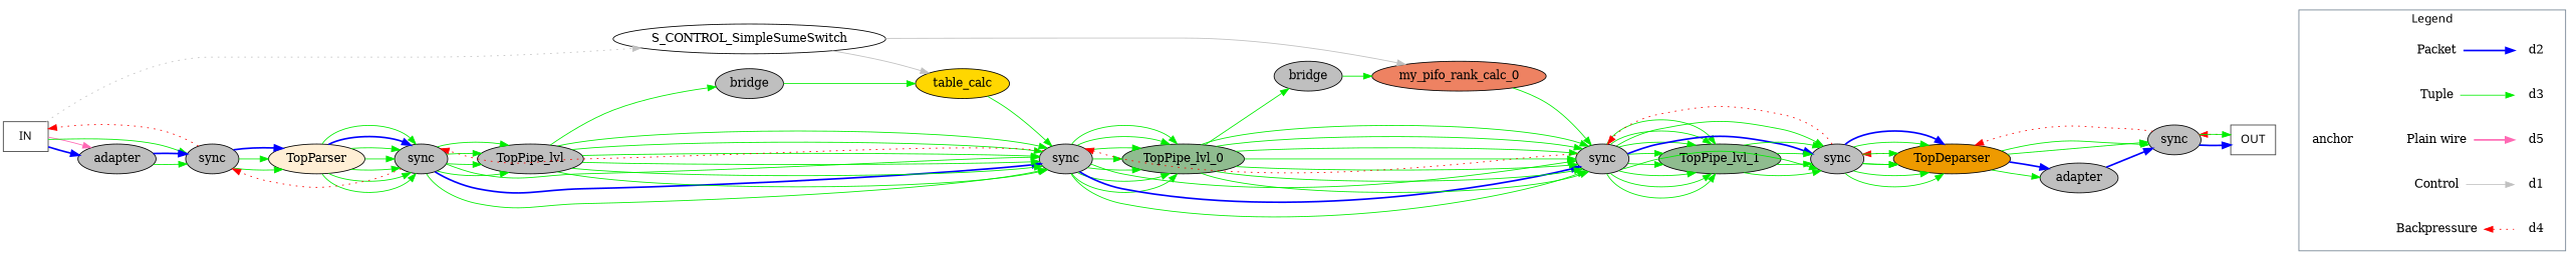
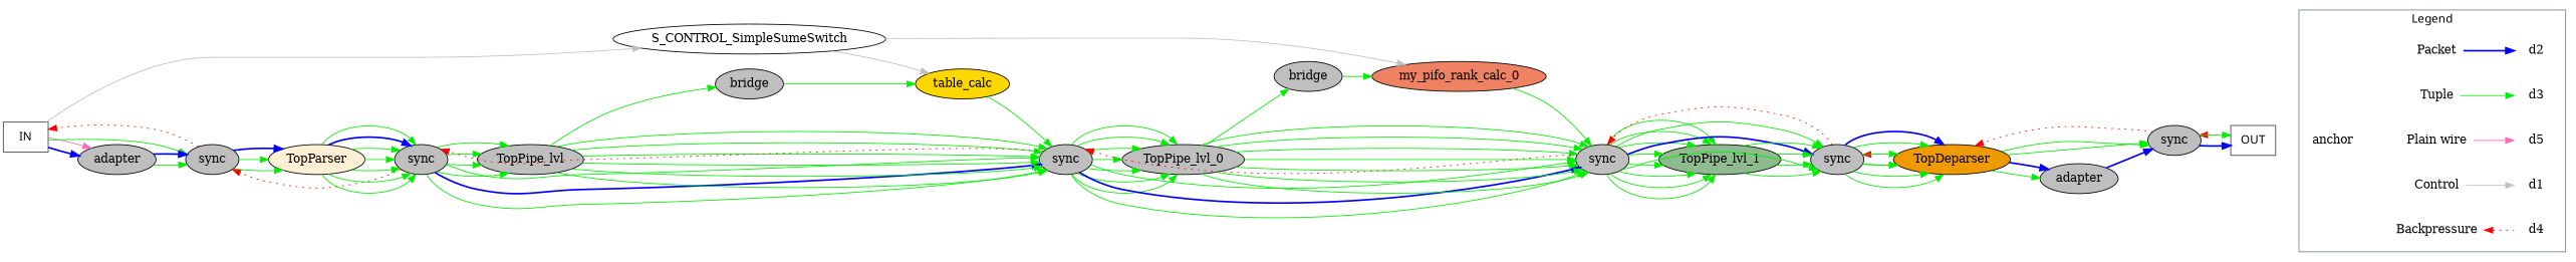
  digraph {
    rankdir=LR
    node [style=filled]
    edge [color=green2]
    n1 [label=Backpressure shape=plaintext style=""]
    d4 [shape=plaintext style=""]
    n3 [label=Control shape=plaintext style=""]
    d1 [shape=plaintext style=""]
    n5 [label="Plain wire" shape=plaintext style=""]
    d5 [shape=plaintext style=""]
    n7 [label=Tuple shape=plaintext style=""]
    d3 [shape=plaintext style=""]
    n9 [label=Packet shape=plaintext style=""]
    d2 [shape=plaintext style=""]
    anchor [shape=plaintext style=""]
    n12 [color=gray24 fontname="times:italic" label=IN shape=box style=""]
    n13 [fillcolor=gray75 label=adapter]
    n14 [fillcolor=gray75 label=sync]
    S_CONTROL_SimpleSumeSwitch [style=""]
    TopParser [fillcolor=papayawhip]
    table_calc [fillcolor=gold]
    my_pifo_rank_calc_0 [fillcolor=salmon2]
    n19 [color=gray24 fontname="times:italic" label=OUT shape=box style=""]
    n20 [fillcolor=gray75 label=sync]
    TopDeparser [fillcolor=orange2]
    n22 [fillcolor=gray75 label=sync]
    TopPipe_lvl [fillcolor=gray75]
    n24 [fillcolor=gray75 label=sync]
    n25 [fillcolor=gray75 label=bridge]
-   TopPipe_lvl_0 [fillcolor=darkseagreen]
+   TopPipe_lvl_0 [fillcolor=gray75]
    n27 [fillcolor=gray75 label=sync]
    n28 [fillcolor=gray75 label=bridge]
    TopPipe_lvl_1 [fillcolor=darkseagreen]
    n30 [fillcolor=gray75 label=sync]
    n31 [fillcolor=gray75 label=adapter]
    subgraph cluster_1 {
      color=SlateGray
      fontname="times:bold"
      label=Legend
      n1
      d4
      n3
      d1
      n5
      d5
      n7
      d3
      n9
      d2
      anchor
    }
    n1 -> d4 [color=red dir=back style=dotted]
    n3 -> d1 [color=gray]
-   n5 -> d5 [color=hotpink style=bold]
+   n5 -> d5 [color=hotpink]
    n7 -> d3
    n9 -> d2 [color=blue style=bold]
    anchor -> n1 [style=invis color=""]
    anchor -> n3 [style=invis color=""]
    anchor -> n5 [style=invis color=""]
    anchor -> n7 [style=invis color=""]
    anchor -> n9 [style=invis color=""]
    n12 -> n13 [color=blue style=bold]
    n12 -> n13 [color=hotpink]
    n12 -> n14
-   n12 -> S_CONTROL_SimpleSumeSwitch [color=gray style=dotted]
+   n12 -> S_CONTROL_SimpleSumeSwitch [color=gray]
    n13 -> n14
    n13 -> n14 [color=blue style=bold]
    n14 -> n12 [color=red constraint=false style=dotted]
    n14 -> TopParser
    n14 -> TopParser
    n14 -> TopParser [color=blue style=bold]
    S_CONTROL_SimpleSumeSwitch -> table_calc [color=gray]
    S_CONTROL_SimpleSumeSwitch -> my_pifo_rank_calc_0 [color=gray]
    TopParser -> n22
    TopParser -> n22
    TopParser -> n22
    TopParser -> n22
    TopParser -> n22
    TopParser -> n22 [color=blue style=bold]
    TopParser -> n22
    table_calc -> n24
    my_pifo_rank_calc_0 -> n27
    n19 -> anchor [style=invis color=""]
    n19 -> n20 [color=red constraint=false style=dotted]
    n20 -> n19
    n20 -> n19
    n20 -> n19 [color=blue style=bold]
    n20 -> TopDeparser [color=red constraint=false style=dotted]
    TopDeparser -> n20
    TopDeparser -> n20
    TopDeparser -> n30 [color=red constraint=false style=dotted]
    TopDeparser -> n31
    TopDeparser -> n31 [color=blue style=bold]
    n22 -> n14 [color=red constraint=false style=dotted]
    n22 -> TopPipe_lvl
    n22 -> TopPipe_lvl
    n22 -> TopPipe_lvl
    n22 -> TopPipe_lvl
    n22 -> n24
    n22 -> n24 [color=blue style=bold]
    n22 -> n24
    TopPipe_lvl -> n24
    TopPipe_lvl -> n24
    TopPipe_lvl -> n24
    TopPipe_lvl -> n24
    TopPipe_lvl -> n24
    TopPipe_lvl -> n24
    TopPipe_lvl -> n25
    n24 -> n22 [color=red constraint=false style=dotted]
    n24 -> TopPipe_lvl_0
    n24 -> TopPipe_lvl_0
    n24 -> TopPipe_lvl_0
    n24 -> TopPipe_lvl_0
    n24 -> TopPipe_lvl_0
    n24 -> TopPipe_lvl_0
    n24 -> TopPipe_lvl_0
    n24 -> n27
    n24 -> n27 [color=blue style=bold]
    n24 -> n27
    n25 -> table_calc
    TopPipe_lvl_0 -> n27
    TopPipe_lvl_0 -> n27
    TopPipe_lvl_0 -> n27
    TopPipe_lvl_0 -> n27
    TopPipe_lvl_0 -> n27
    TopPipe_lvl_0 -> n27
    TopPipe_lvl_0 -> n27
    TopPipe_lvl_0 -> n28
    n27 -> n24 [color=red constraint=false style=dotted]
    n27 -> TopPipe_lvl_1
    n27 -> TopPipe_lvl_1
    n27 -> TopPipe_lvl_1
    n27 -> TopPipe_lvl_1
    n27 -> TopPipe_lvl_1
    n27 -> TopPipe_lvl_1
    n27 -> TopPipe_lvl_1
    n27 -> TopPipe_lvl_1
    n27 -> n30
    n27 -> n30 [color=blue style=bold]
    n27 -> n30
    n28 -> my_pifo_rank_calc_0
    TopPipe_lvl_1 -> n30
    TopPipe_lvl_1 -> n30
    TopPipe_lvl_1 -> n30
    TopPipe_lvl_1 -> n30
    n30 -> TopDeparser
    n30 -> TopDeparser
    n30 -> TopDeparser
    n30 -> TopDeparser
    n30 -> TopDeparser
    n30 -> TopDeparser [color=blue style=bold]
    n30 -> TopDeparser
    n30 -> n27 [color=red constraint=false style=dotted]
    n31 -> n20 [color=blue style=bold]
  }
